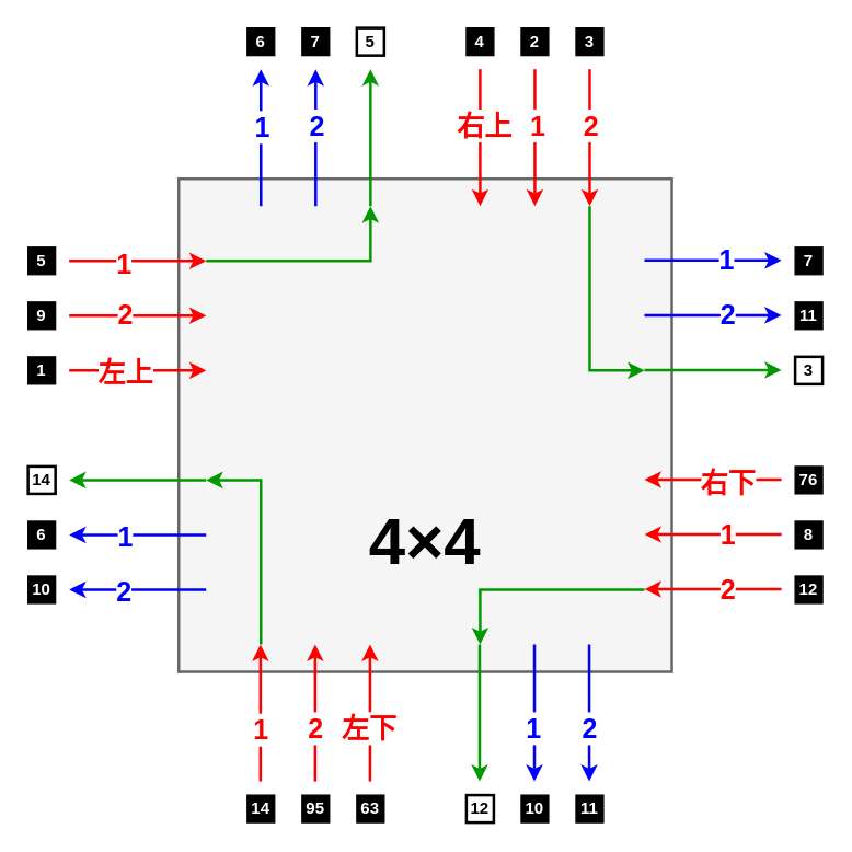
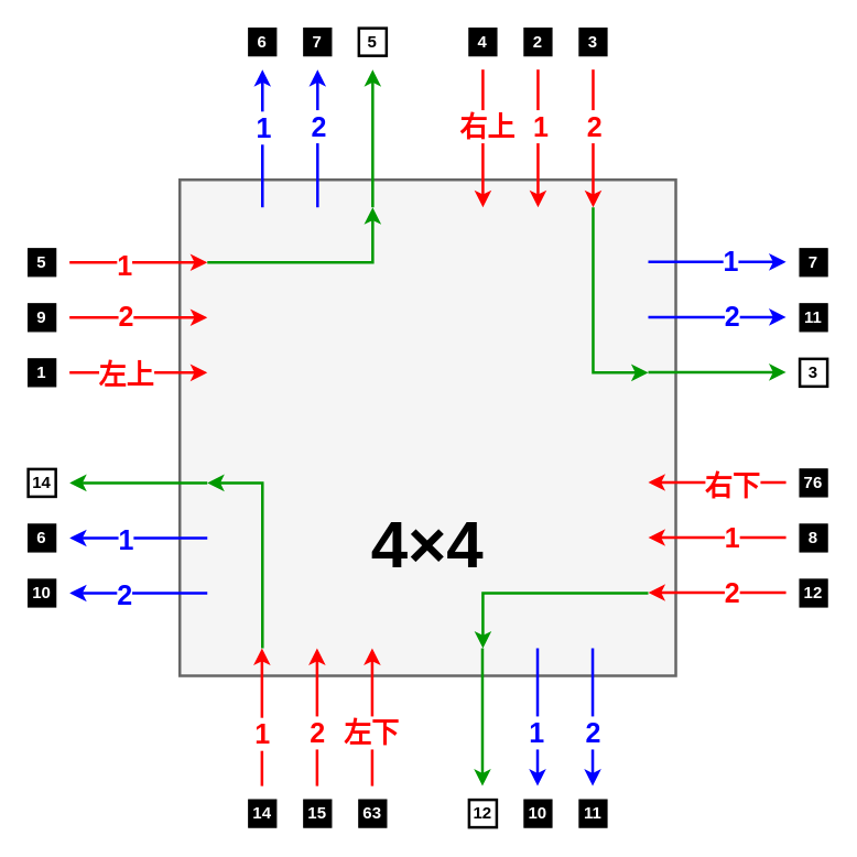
  <mxCell id="0" />
  <mxCell id="1" parent="0" />
  <mxCell id="2" value="" style="rounded=0;whiteSpace=wrap;html=1;strokeWidth=2;fillColor=#f5f5f5;fontColor=#333333;strokeColor=#666666;" parent="1" vertex="1"><mxGeometry x="130" y="130" width="360" height="360" as="geometry" /></mxCell>
  <mxCell id="3" value="" style="endArrow=classic;html=1;rounded=0;fillColor=#f8cecc;strokeColor=#FF0000;strokeWidth=2;" parent="1" edge="1"><mxGeometry width="50" height="50" relative="1" as="geometry"><mxPoint x="50" y="190" as="sourcePoint" /><mxPoint x="150" y="190" as="targetPoint" /></mxGeometry></mxCell>
  <mxCell id="4" value="1" style="edgeLabel;html=1;align=center;verticalAlign=middle;resizable=0;points=[];fontSize=20;fontColor=#FF0000;fontStyle=1" parent="3" vertex="1" connectable="0"><mxGeometry x="-0.55" y="-1" relative="1" as="geometry"><mxPoint x="17" as="offset" /></mxGeometry></mxCell>
  <mxCell id="5" value="" style="endArrow=classic;html=1;rounded=0;fillColor=#f8cecc;strokeColor=#FF0000;strokeWidth=2;" parent="1" edge="1"><mxGeometry width="50" height="50" relative="1" as="geometry"><mxPoint x="50" y="230" as="sourcePoint" /><mxPoint x="150" y="230" as="targetPoint" /></mxGeometry></mxCell>
  <mxCell id="6" value="&lt;div style=&quot;font-size: 20px;&quot;&gt;2&lt;/div&gt;" style="edgeLabel;html=1;align=center;verticalAlign=middle;resizable=0;points=[];fontSize=20;fontColor=#FF0000;fontStyle=1" parent="5" vertex="1" connectable="0"><mxGeometry x="-0.5" y="2" relative="1" as="geometry"><mxPoint x="15" as="offset" /></mxGeometry></mxCell>
  <mxCell id="7" value="" style="endArrow=classic;html=1;rounded=0;fillColor=#f8cecc;strokeColor=#FF0000;strokeWidth=2;" parent="1" edge="1"><mxGeometry width="50" height="50" relative="1" as="geometry"><mxPoint x="50" y="270" as="sourcePoint" /><mxPoint x="150" y="270" as="targetPoint" /></mxGeometry></mxCell>
  <mxCell id="8" value="左上" style="edgeLabel;html=1;align=center;verticalAlign=middle;resizable=0;points=[];fontSize=20;fontColor=#FF0000;fontStyle=1" parent="7" vertex="1" connectable="0"><mxGeometry x="-0.523" relative="1" as="geometry"><mxPoint x="16" as="offset" /></mxGeometry></mxCell>
  <mxCell id="9" value="" style="endArrow=classic;html=1;rounded=0;strokeColor=#009900;strokeWidth=2;" parent="1" edge="1"><mxGeometry width="50" height="50" relative="1" as="geometry"><mxPoint x="150" y="350" as="sourcePoint" /><mxPoint x="50" y="350" as="targetPoint" /></mxGeometry></mxCell>
  <mxCell id="10" value="" style="endArrow=classic;html=1;rounded=0;fillColor=#d5e8d4;strokeColor=#0000FF;strokeWidth=2;" parent="1" edge="1"><mxGeometry width="50" height="50" relative="1" as="geometry"><mxPoint x="150" y="390" as="sourcePoint" /><mxPoint x="50" y="390" as="targetPoint" /></mxGeometry></mxCell>
  <mxCell id="11" value="1" style="edgeLabel;html=1;align=center;verticalAlign=middle;resizable=0;points=[];fontSize=20;fontColor=#0000FF;fontStyle=1" parent="10" vertex="1" connectable="0"><mxGeometry x="0.399" relative="1" as="geometry"><mxPoint x="10" as="offset" /></mxGeometry></mxCell>
  <mxCell id="12" value="" style="endArrow=classic;html=1;rounded=0;fillColor=#d5e8d4;strokeColor=#0000FF;strokeWidth=2;" parent="1" edge="1"><mxGeometry width="50" height="50" relative="1" as="geometry"><mxPoint x="150" y="430" as="sourcePoint" /><mxPoint x="50" y="430" as="targetPoint" /></mxGeometry></mxCell>
  <mxCell id="13" value="2" style="edgeLabel;html=1;align=center;verticalAlign=middle;resizable=0;points=[];fontSize=20;fontColor=#0000FF;fontStyle=1" parent="12" vertex="1" connectable="0"><mxGeometry x="0.372" relative="1" as="geometry"><mxPoint x="8" as="offset" /></mxGeometry></mxCell>
  <mxCell id="14" value="" style="endArrow=classic;html=1;rounded=0;fillColor=#d5e8d4;strokeColor=#0000FF;strokeWidth=2;" parent="1" edge="1"><mxGeometry width="50" height="50" relative="1" as="geometry"><mxPoint x="470" y="189.66" as="sourcePoint" /><mxPoint x="570" y="189.66" as="targetPoint" /></mxGeometry></mxCell>
  <mxCell id="15" value="1" style="edgeLabel;html=1;align=center;verticalAlign=middle;resizable=0;points=[];fontSize=20;fontColor=#0000FF;fontStyle=1" parent="14" vertex="1" connectable="0"><mxGeometry x="0.208" y="1" relative="1" as="geometry"><mxPoint x="-1" as="offset" /></mxGeometry></mxCell>
  <mxCell id="16" value="" style="endArrow=classic;html=1;rounded=0;fillColor=#d5e8d4;strokeColor=#0000FF;strokeWidth=2;" parent="1" edge="1"><mxGeometry width="50" height="50" relative="1" as="geometry"><mxPoint x="470" y="229.66" as="sourcePoint" /><mxPoint x="570" y="229.66" as="targetPoint" /></mxGeometry></mxCell>
  <mxCell id="17" value="2" style="edgeLabel;html=1;align=center;verticalAlign=middle;resizable=0;points=[];fontSize=20;fontColor=#0000FF;fontStyle=1" parent="16" vertex="1" connectable="0"><mxGeometry x="0.194" y="1" relative="1" as="geometry"><mxPoint as="offset" /></mxGeometry></mxCell>
  <mxCell id="18" value="" style="endArrow=classic;html=1;rounded=0;strokeColor=#009900;strokeWidth=2;" parent="1" edge="1"><mxGeometry width="50" height="50" relative="1" as="geometry"><mxPoint x="470" y="269.66" as="sourcePoint" /><mxPoint x="570" y="269.66" as="targetPoint" /></mxGeometry></mxCell>
  <mxCell id="19" value="" style="endArrow=classic;html=1;rounded=0;strokeColor=#FF0000;strokeWidth=2;" parent="1" edge="1"><mxGeometry width="50" height="50" relative="1" as="geometry"><mxPoint x="570" y="349.66" as="sourcePoint" /><mxPoint x="470" y="349.66" as="targetPoint" /></mxGeometry></mxCell>
  <mxCell id="20" value="右下" style="edgeLabel;html=1;align=center;verticalAlign=middle;resizable=0;points=[];fontSize=20;fontColor=#FF0000;fontStyle=1" parent="19" vertex="1" connectable="0"><mxGeometry x="-0.221" y="2" relative="1" as="geometry"><mxPoint x="-1" as="offset" /></mxGeometry></mxCell>
  <mxCell id="21" value="" style="endArrow=classic;html=1;rounded=0;strokeColor=#FF0000;strokeWidth=2;" parent="1" edge="1"><mxGeometry width="50" height="50" relative="1" as="geometry"><mxPoint x="570" y="389.66" as="sourcePoint" /><mxPoint x="470" y="389.66" as="targetPoint" /></mxGeometry></mxCell>
  <mxCell id="22" value="1" style="edgeLabel;html=1;align=center;verticalAlign=middle;resizable=0;points=[];fontSize=20;fontColor=#FF0000;fontStyle=1" parent="21" vertex="1" connectable="0"><mxGeometry x="-0.277" y="-1" relative="1" as="geometry"><mxPoint x="-4" as="offset" /></mxGeometry></mxCell>
  <mxCell id="23" value="" style="endArrow=classic;html=1;rounded=0;strokeColor=#FF0000;strokeWidth=2;" parent="1" edge="1"><mxGeometry width="50" height="50" relative="1" as="geometry"><mxPoint x="570" y="429.66" as="sourcePoint" /><mxPoint x="470" y="429.66" as="targetPoint" /></mxGeometry></mxCell>
  <mxCell id="24" value="2" style="edgeLabel;html=1;align=center;verticalAlign=middle;resizable=0;points=[];fontSize=20;fontColor=#FF0000;fontStyle=1" parent="23" vertex="1" connectable="0"><mxGeometry x="-0.277" y="-1" relative="1" as="geometry"><mxPoint x="-4" as="offset" /></mxGeometry></mxCell>
  <mxCell id="25" value="" style="endArrow=classic;html=1;rounded=0;fillColor=#d5e8d4;strokeColor=#0000FF;strokeWidth=2;" parent="1" edge="1"><mxGeometry width="50" height="50" relative="1" as="geometry"><mxPoint x="190" y="150" as="sourcePoint" /><mxPoint x="190" y="50" as="targetPoint" /></mxGeometry></mxCell>
  <mxCell id="26" value="1" style="edgeLabel;html=1;align=center;verticalAlign=middle;resizable=0;points=[];fontSize=20;fontColor=#0000FF;fontStyle=1" parent="25" vertex="1" connectable="0"><mxGeometry x="0.166" y="2" relative="1" as="geometry"><mxPoint x="2" y="-1" as="offset" /></mxGeometry></mxCell>
  <mxCell id="27" value="" style="endArrow=classic;html=1;rounded=0;fillColor=#d5e8d4;strokeColor=#0000FF;strokeWidth=2;" parent="1" edge="1"><mxGeometry width="50" height="50" relative="1" as="geometry"><mxPoint x="230" y="150" as="sourcePoint" /><mxPoint x="230" y="50" as="targetPoint" /></mxGeometry></mxCell>
  <mxCell id="28" value="2" style="edgeLabel;html=1;align=center;verticalAlign=middle;resizable=0;points=[];fontSize=20;fontColor=#0000FF;fontStyle=1" parent="27" vertex="1" connectable="0"><mxGeometry x="0.235" y="2" relative="1" as="geometry"><mxPoint x="2" y="2" as="offset" /></mxGeometry></mxCell>
  <mxCell id="29" value="" style="endArrow=classic;html=1;rounded=0;fillColor=#f8cecc;strokeColor=#009900;strokeWidth=2;" parent="1" edge="1"><mxGeometry width="50" height="50" relative="1" as="geometry"><mxPoint x="270" y="150" as="sourcePoint" /><mxPoint x="270" y="50" as="targetPoint" /></mxGeometry></mxCell>
  <mxCell id="30" value="" style="endArrow=classic;html=1;rounded=0;strokeColor=#FF0000;strokeWidth=2;" parent="1" edge="1"><mxGeometry width="50" height="50" relative="1" as="geometry"><mxPoint x="350" y="50" as="sourcePoint" /><mxPoint x="350" y="150" as="targetPoint" /></mxGeometry></mxCell>
  <mxCell id="31" value="右上" style="edgeLabel;html=1;align=center;verticalAlign=middle;resizable=0;points=[];fontSize=20;fontColor=#FF0000;fontStyle=1" parent="30" vertex="1" connectable="0"><mxGeometry x="-0.166" y="-2" relative="1" as="geometry"><mxPoint x="4" y="-2" as="offset" /></mxGeometry></mxCell>
  <mxCell id="32" value="" style="endArrow=classic;html=1;rounded=0;strokeColor=#FF0000;strokeWidth=2;" parent="1" edge="1"><mxGeometry width="50" height="50" relative="1" as="geometry"><mxPoint x="390" y="50" as="sourcePoint" /><mxPoint x="390" y="150" as="targetPoint" /></mxGeometry></mxCell>
  <mxCell id="33" value="1" style="edgeLabel;html=1;align=center;verticalAlign=middle;resizable=0;points=[];fontSize=20;fontColor=#FF0000;fontStyle=1" parent="32" vertex="1" connectable="0"><mxGeometry x="-0.18" y="-1" relative="1" as="geometry"><mxPoint x="2" y="-1" as="offset" /></mxGeometry></mxCell>
  <mxCell id="34" value="" style="endArrow=classic;html=1;rounded=0;strokeColor=#FF0000;strokeWidth=2;" parent="1" edge="1"><mxGeometry width="50" height="50" relative="1" as="geometry"><mxPoint x="430" y="50" as="sourcePoint" /><mxPoint x="430" y="150" as="targetPoint" /></mxGeometry></mxCell>
  <mxCell id="35" value="2" style="edgeLabel;html=1;align=center;verticalAlign=middle;resizable=0;points=[];fontSize=20;fontColor=#FF0000;fontStyle=1" parent="34" vertex="1" connectable="0"><mxGeometry x="-0.221" y="-2" relative="1" as="geometry"><mxPoint x="2" y="1" as="offset" /></mxGeometry></mxCell>
  <mxCell id="36" value="" style="endArrow=classic;html=1;rounded=0;strokeColor=#FF0000;strokeWidth=2;" parent="1" edge="1"><mxGeometry width="50" height="50" relative="1" as="geometry"><mxPoint x="189.66" y="570" as="sourcePoint" /><mxPoint x="189.66" y="470" as="targetPoint" /></mxGeometry></mxCell>
  <mxCell id="37" value="1" style="edgeLabel;html=1;align=center;verticalAlign=middle;resizable=0;points=[];fontSize=20;fontColor=#FF0000;fontStyle=1" parent="36" vertex="1" connectable="0"><mxGeometry x="-0.413" relative="1" as="geometry"><mxPoint y="-10" as="offset" /></mxGeometry></mxCell>
  <mxCell id="38" value="" style="endArrow=classic;html=1;rounded=0;strokeColor=#FF0000;strokeWidth=2;" parent="1" edge="1"><mxGeometry width="50" height="50" relative="1" as="geometry"><mxPoint x="229.66" y="570" as="sourcePoint" /><mxPoint x="229.66" y="470" as="targetPoint" /></mxGeometry></mxCell>
  <mxCell id="39" value="2" style="edgeLabel;html=1;align=center;verticalAlign=middle;resizable=0;points=[];fontSize=20;fontColor=#FF0000;fontStyle=1" parent="38" vertex="1" connectable="0"><mxGeometry x="-0.358" y="3" relative="1" as="geometry"><mxPoint x="3" y="-8" as="offset" /></mxGeometry></mxCell>
  <mxCell id="40" value="" style="endArrow=classic;html=1;rounded=0;strokeColor=#FF0000;strokeWidth=2;" parent="1" edge="1"><mxGeometry width="50" height="50" relative="1" as="geometry"><mxPoint x="269.66" y="570" as="sourcePoint" /><mxPoint x="269.66" y="470" as="targetPoint" /></mxGeometry></mxCell>
  <mxCell id="41" value="左下" style="edgeLabel;html=1;align=center;verticalAlign=middle;resizable=0;points=[];fontSize=20;fontColor=#FF0000;fontStyle=1" parent="40" vertex="1" connectable="0"><mxGeometry x="-0.289" y="1" relative="1" as="geometry"><mxPoint y="-4" as="offset" /></mxGeometry></mxCell>
  <mxCell id="42" value="" style="endArrow=classic;html=1;rounded=0;strokeColor=#009900;strokeWidth=2;" parent="1" edge="1"><mxGeometry width="50" height="50" relative="1" as="geometry"><mxPoint x="349.66" y="470" as="sourcePoint" /><mxPoint x="349.66" y="570" as="targetPoint" /></mxGeometry></mxCell>
  <mxCell id="43" value="" style="endArrow=classic;html=1;rounded=0;fillColor=#d5e8d4;strokeColor=#0000FF;strokeWidth=2;" parent="1" edge="1"><mxGeometry width="50" height="50" relative="1" as="geometry"><mxPoint x="389.66" y="470" as="sourcePoint" /><mxPoint x="389.66" y="570" as="targetPoint" /></mxGeometry></mxCell>
  <mxCell id="44" value="1" style="edgeLabel;html=1;align=center;verticalAlign=middle;resizable=0;points=[];fontSize=20;fontColor=#0000FF;fontStyle=1" parent="43" vertex="1" connectable="0"><mxGeometry x="0.275" y="-1" relative="1" as="geometry"><mxPoint y="-4" as="offset" /></mxGeometry></mxCell>
  <mxCell id="45" value="" style="endArrow=classic;html=1;rounded=0;fillColor=#d5e8d4;strokeColor=#0000FF;strokeWidth=2;" parent="1" edge="1"><mxGeometry width="50" height="50" relative="1" as="geometry"><mxPoint x="429.66" y="470" as="sourcePoint" /><mxPoint x="429.66" y="570" as="targetPoint" /></mxGeometry></mxCell>
  <mxCell id="46" value="2" style="edgeLabel;html=1;align=center;verticalAlign=middle;resizable=0;points=[];fontSize=20;fontColor=#0000FF;fontStyle=1" parent="45" vertex="1" connectable="0"><mxGeometry x="0.234" y="-3" relative="1" as="geometry"><mxPoint x="3" y="-2" as="offset" /></mxGeometry></mxCell>
  <mxCell id="47" value="" style="endArrow=classic;html=1;rounded=0;fillColor=#f8cecc;strokeColor=#009900;strokeWidth=2;" parent="1" edge="1"><mxGeometry width="50" height="50" relative="1" as="geometry"><mxPoint x="150" y="190" as="sourcePoint" /><mxPoint x="270" y="150" as="targetPoint" /><Array as="points"><mxPoint x="270" y="190" /></Array></mxGeometry></mxCell>
  <mxCell id="48" value="" style="endArrow=classic;html=1;rounded=0;strokeColor=#009900;strokeWidth=2;" parent="1" edge="1"><mxGeometry width="50" height="50" relative="1" as="geometry"><mxPoint x="430" y="150" as="sourcePoint" /><mxPoint x="470" y="270" as="targetPoint" /><Array as="points"><mxPoint x="430" y="270" /></Array></mxGeometry></mxCell>
  <mxCell id="49" value="" style="endArrow=classic;html=1;rounded=0;strokeColor=#009900;strokeWidth=2;" parent="1" edge="1"><mxGeometry width="50" height="50" relative="1" as="geometry"><mxPoint x="470" y="430" as="sourcePoint" /><mxPoint x="350" y="470" as="targetPoint" /><Array as="points"><mxPoint x="350" y="430" /></Array></mxGeometry></mxCell>
  <mxCell id="50" value="" style="endArrow=classic;html=1;rounded=0;strokeColor=#009900;strokeWidth=2;" parent="1" edge="1"><mxGeometry width="50" height="50" relative="1" as="geometry"><mxPoint x="190" y="470" as="sourcePoint" /><mxPoint x="150" y="350" as="targetPoint" /><Array as="points"><mxPoint x="190" y="350" /></Array></mxGeometry></mxCell>
  <mxCell id="51" value="&lt;h1 style=&quot;font-size: 48px;&quot;&gt;&lt;font style=&quot;font-size: 48px;&quot;&gt;4×4&lt;/font&gt;&lt;/h1&gt;" style="text;html=1;align=center;verticalAlign=middle;whiteSpace=wrap;rounded=0;fontSize=48;" parent="1" vertex="1"><mxGeometry x="280" y="380" width="60" height="30" as="geometry" /></mxCell>
  <mxCell id="52" value="5" style="rounded=0;whiteSpace=wrap;html=1;fontStyle=1;fillColor=#000000;fontColor=#ffffff;strokeColor=#000000;" vertex="1" parent="1"><mxGeometry x="20" y="180" width="20" height="20" as="geometry" /></mxCell>
  <mxCell id="53" value="9" style="rounded=0;whiteSpace=wrap;html=1;fontStyle=1;fillColor=#000000;fontColor=#ffffff;strokeColor=#000000;" vertex="1" parent="1"><mxGeometry x="20" y="220" width="20" height="20" as="geometry" /></mxCell>
  <mxCell id="54" value="1" style="rounded=0;whiteSpace=wrap;html=1;fontStyle=1;fillColor=#000000;fontColor=#ffffff;strokeColor=#000000;" vertex="1" parent="1"><mxGeometry x="20" y="260" width="20" height="20" as="geometry" /></mxCell>
  <mxCell id="55" value="6" style="rounded=0;whiteSpace=wrap;html=1;fontStyle=1;fillColor=#000000;fontColor=#ffffff;strokeColor=#000000;" vertex="1" parent="1"><mxGeometry x="20" y="380" width="20" height="20" as="geometry" /></mxCell>
  <mxCell id="56" value="10" style="rounded=0;whiteSpace=wrap;html=1;fontStyle=1;fillColor=#000000;fontColor=#ffffff;strokeColor=#000000;" vertex="1" parent="1"><mxGeometry x="20" y="420" width="20" height="20" as="geometry" /></mxCell>
  <mxCell id="57" value="14" style="rounded=0;whiteSpace=wrap;html=1;fontStyle=1;fillColor=#000000;fontColor=#ffffff;strokeColor=#000000;" vertex="1" parent="1"><mxGeometry x="180" y="580" width="20" height="20" as="geometry" /></mxCell>
- <mxCell id="58" value="95" style="rounded=0;whiteSpace=wrap;html=1;fontStyle=1;fillColor=#000000;fontColor=#ffffff;strokeColor=#000000;" vertex="1" parent="1"><mxGeometry x="220" y="580" width="20" height="20" as="geometry" /></mxCell>
+ <mxCell id="58" value="15" style="rounded=0;whiteSpace=wrap;html=1;fontStyle=1;fillColor=#000000;fontColor=#ffffff;strokeColor=#000000;" vertex="1" parent="1"><mxGeometry x="220" y="580" width="20" height="20" as="geometry" /></mxCell>
  <mxCell id="59" value="63" style="rounded=0;whiteSpace=wrap;html=1;fontStyle=1;fillColor=#000000;fontColor=#ffffff;strokeColor=#000000;" vertex="1" parent="1"><mxGeometry x="260" y="580" width="20" height="20" as="geometry" /></mxCell>
  <mxCell id="60" value="10" style="rounded=0;whiteSpace=wrap;html=1;fontStyle=1;fillColor=#000000;fontColor=#ffffff;strokeColor=#000000;" vertex="1" parent="1"><mxGeometry x="380" y="580" width="20" height="20" as="geometry" /></mxCell>
  <mxCell id="61" value="11" style="rounded=0;whiteSpace=wrap;html=1;fontStyle=1;fillColor=#000000;fontColor=#ffffff;strokeColor=#000000;" vertex="1" parent="1"><mxGeometry x="420" y="580" width="20" height="20" as="geometry" /></mxCell>
  <mxCell id="62" value="12" style="rounded=0;whiteSpace=wrap;html=1;fontStyle=1;fillColor=#000000;fontColor=#ffffff;strokeColor=#000000;" vertex="1" parent="1"><mxGeometry x="580" y="420" width="20" height="20" as="geometry" /></mxCell>
  <mxCell id="63" value="8" style="rounded=0;whiteSpace=wrap;html=1;fontStyle=1;fillColor=#000000;fontColor=#ffffff;strokeColor=#000000;" vertex="1" parent="1"><mxGeometry x="580" y="380" width="20" height="20" as="geometry" /></mxCell>
  <mxCell id="64" value="76" style="rounded=0;whiteSpace=wrap;html=1;fontStyle=1;fillColor=#000000;fontColor=#ffffff;strokeColor=#000000;" vertex="1" parent="1"><mxGeometry x="580" y="340" width="20" height="20" as="geometry" /></mxCell>
  <mxCell id="65" value="11" style="rounded=0;whiteSpace=wrap;html=1;fontStyle=1;fillColor=#000000;fontColor=#ffffff;strokeColor=#000000;" vertex="1" parent="1"><mxGeometry x="580" y="220" width="20" height="20" as="geometry" /></mxCell>
  <mxCell id="66" value="7" style="rounded=0;whiteSpace=wrap;html=1;fontStyle=1;fillColor=#000000;fontColor=#ffffff;strokeColor=#000000;" vertex="1" parent="1"><mxGeometry x="580" y="180" width="20" height="20" as="geometry" /></mxCell>
  <mxCell id="67" value="6" style="rounded=0;whiteSpace=wrap;html=1;fontStyle=1;fillColor=#000000;fontColor=#ffffff;strokeColor=#000000;" vertex="1" parent="1"><mxGeometry x="180" y="20" width="20" height="20" as="geometry" /></mxCell>
  <mxCell id="68" value="7" style="rounded=0;whiteSpace=wrap;html=1;fontStyle=1;fillColor=#000000;fontColor=#ffffff;strokeColor=#000000;" vertex="1" parent="1"><mxGeometry x="220" y="20" width="20" height="20" as="geometry" /></mxCell>
  <mxCell id="69" value="4" style="rounded=0;whiteSpace=wrap;html=1;fontStyle=1;fillColor=#000000;fontColor=#ffffff;strokeColor=#000000;" vertex="1" parent="1"><mxGeometry x="340" y="20" width="20" height="20" as="geometry" /></mxCell>
  <mxCell id="70" value="2" style="rounded=0;whiteSpace=wrap;html=1;fontStyle=1;fillColor=#000000;fontColor=#ffffff;strokeColor=#000000;" vertex="1" parent="1"><mxGeometry x="380" y="20" width="20" height="20" as="geometry" /></mxCell>
  <mxCell id="71" value="3" style="rounded=0;whiteSpace=wrap;html=1;fontStyle=1;fillColor=#000000;fontColor=#ffffff;strokeColor=#000000;" vertex="1" parent="1"><mxGeometry x="420" y="20" width="20" height="20" as="geometry" /></mxCell>
  <mxCell id="72" value="5" style="rounded=0;whiteSpace=wrap;html=1;fontStyle=1;strokeWidth=2;" vertex="1" parent="1"><mxGeometry x="260" y="20" width="20" height="20" as="geometry" /></mxCell>
  <mxCell id="73" value="3" style="rounded=0;whiteSpace=wrap;html=1;fontStyle=1;strokeWidth=2;" vertex="1" parent="1"><mxGeometry x="580" y="260" width="20" height="20" as="geometry" /></mxCell>
  <mxCell id="74" value="12" style="rounded=0;whiteSpace=wrap;html=1;fontStyle=1;strokeWidth=2;" vertex="1" parent="1"><mxGeometry x="340" y="580" width="20" height="20" as="geometry" /></mxCell>
  <mxCell id="75" value="14" style="rounded=0;whiteSpace=wrap;html=1;fontStyle=1;strokeWidth=2;" vertex="1" parent="1"><mxGeometry x="20" y="340" width="20" height="20" as="geometry" /></mxCell>
